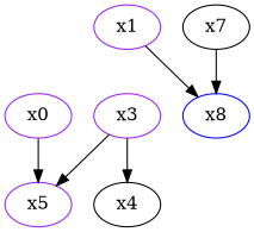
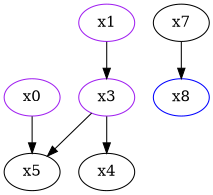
  digraph {
    node [color=purple]
    n1 [label=x3]
    n2 [color=black label=x4]
-   n3 [label=x5]
+   n3 [color=black label=x5]
    n4 [color=black label=x7]
    n5 [color=blue label=x8]
    n6 [label=x1]
    n7 [label=x0]
    n1 -> n2
    n1 -> n3
    n4 -> n5
-   n6 -> n5
+   n6 -> n1
    n7 -> n3
  }
